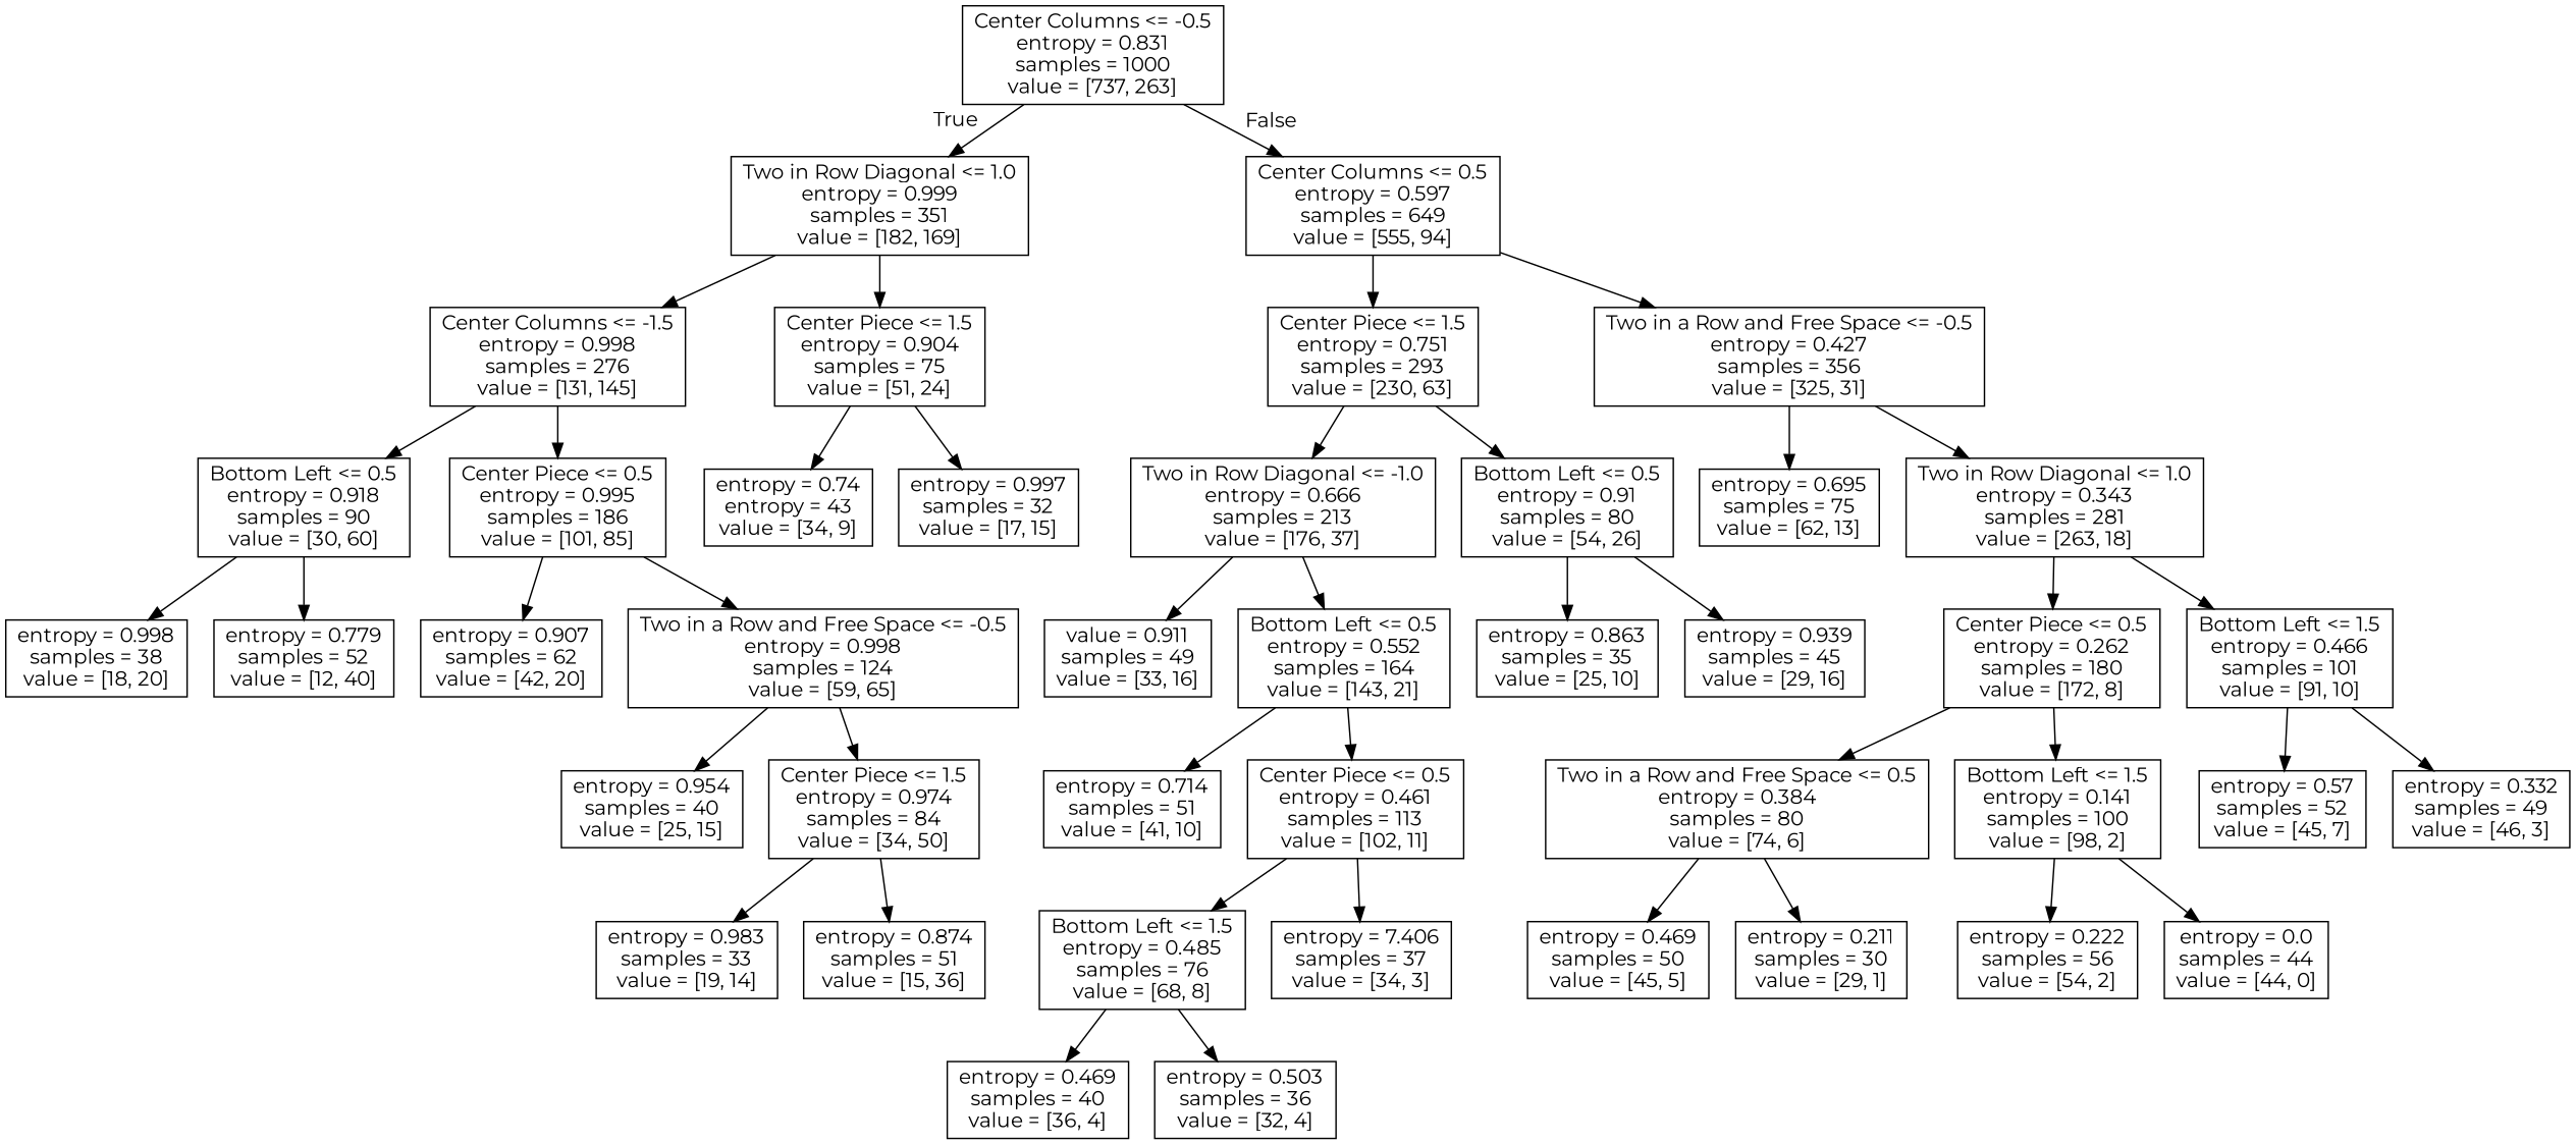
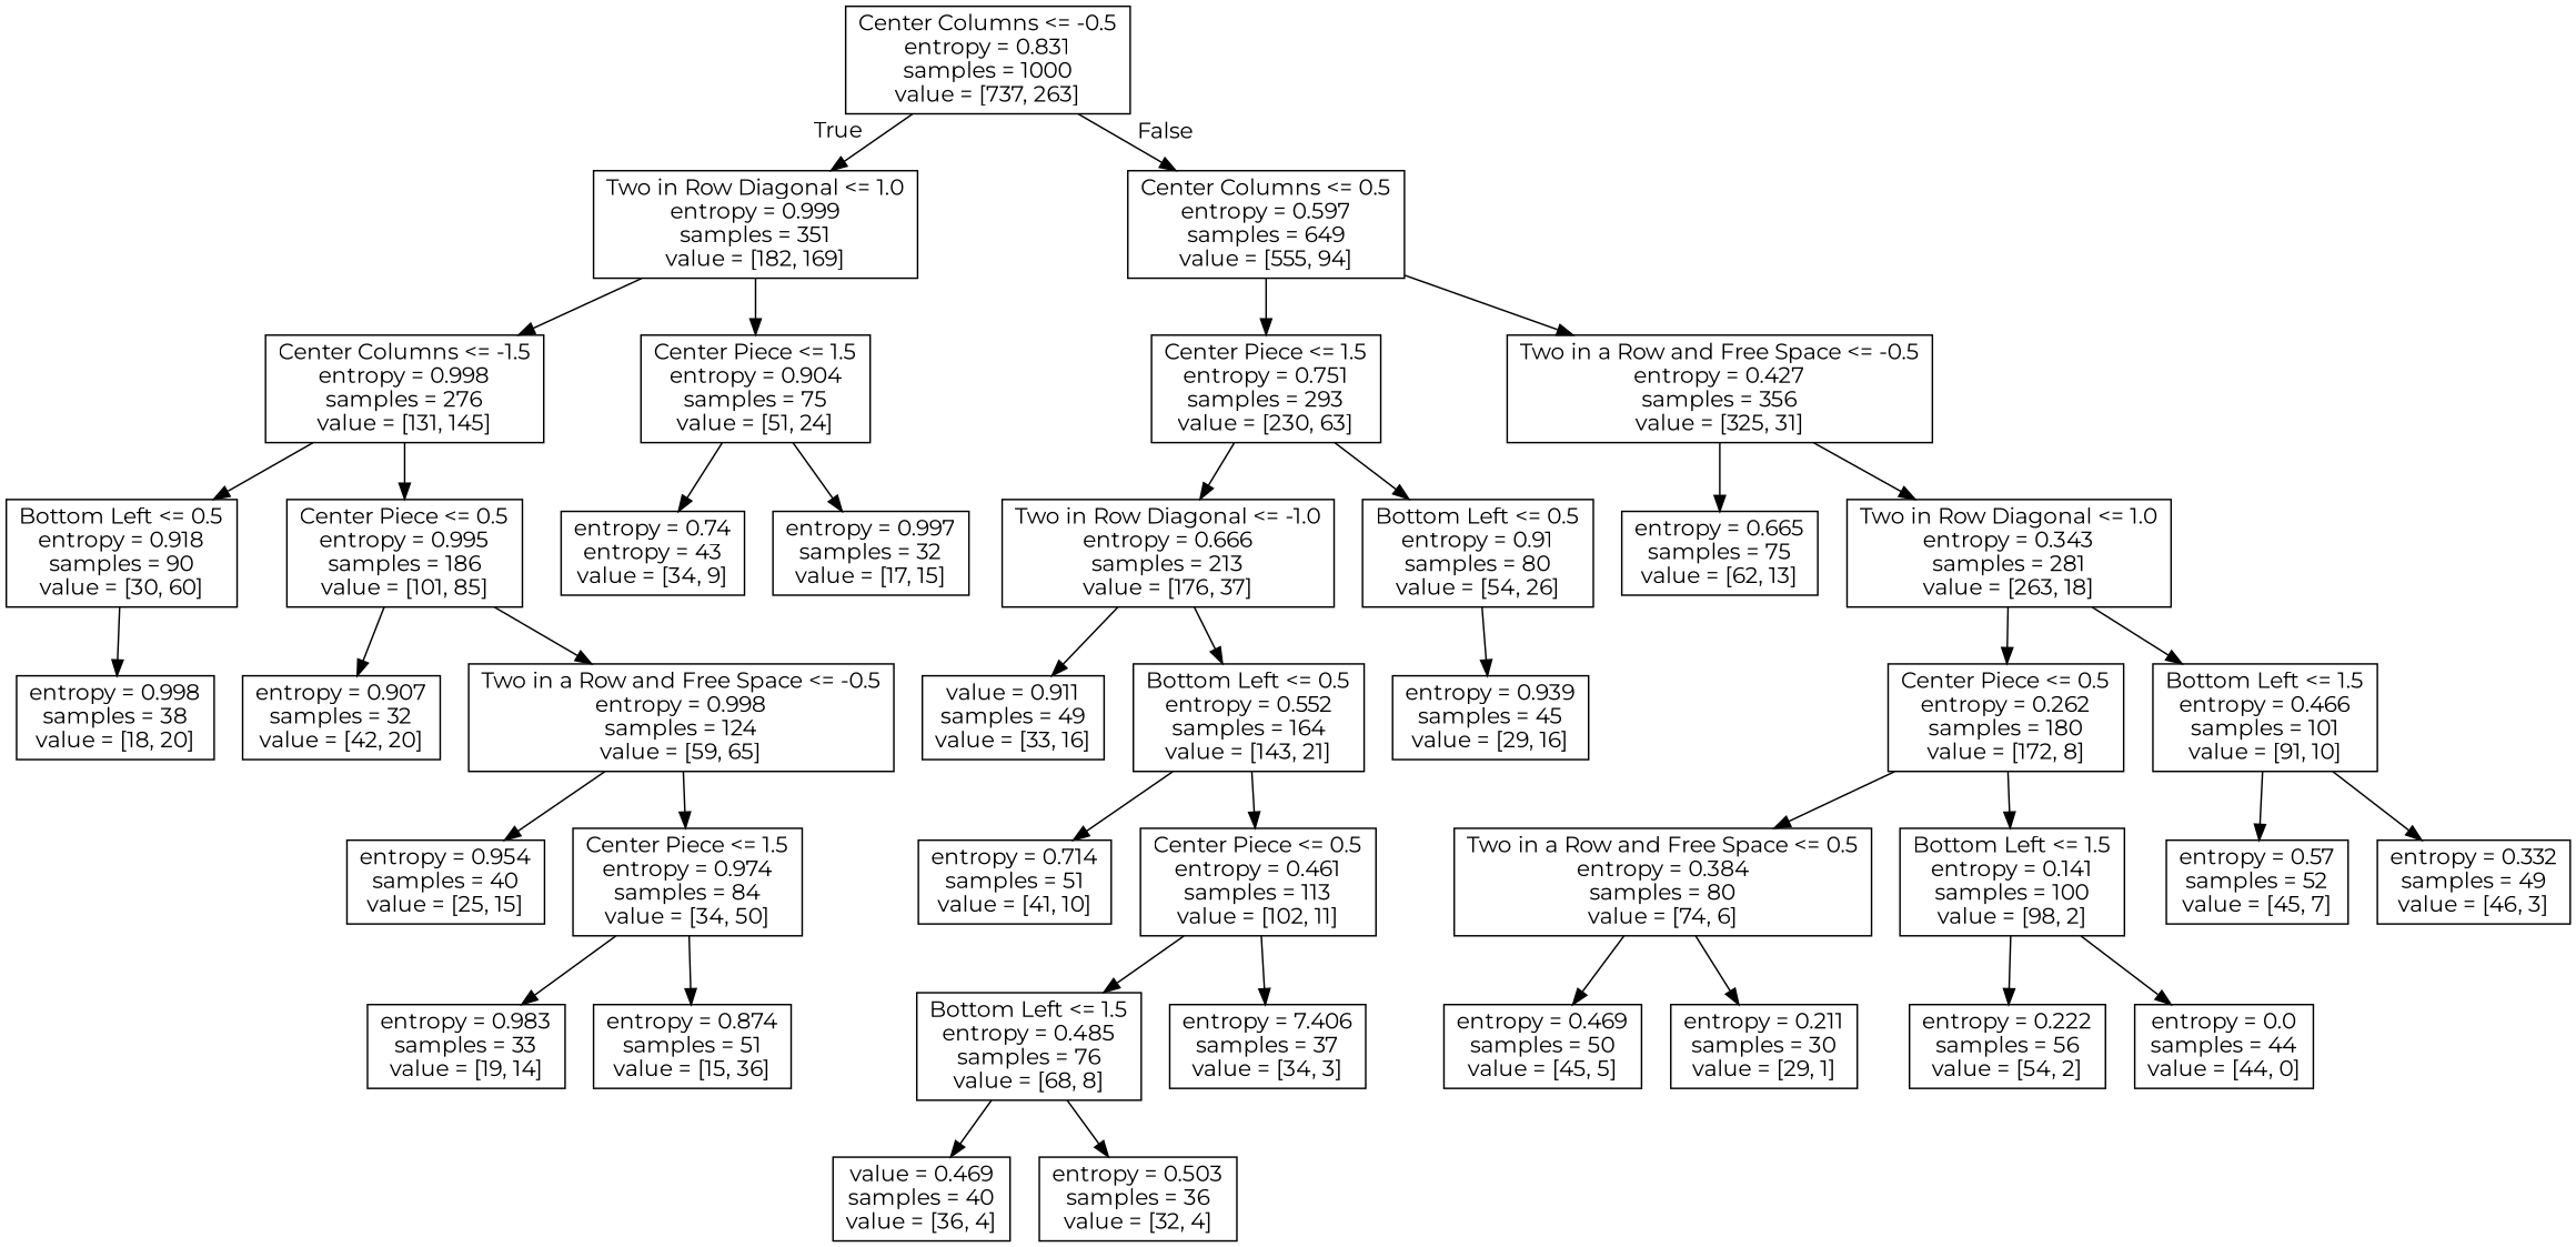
  digraph {
    fontname=Montserrat
    node [fontname=Montserrat shape=box]
    edge [fontname=Montserrat]
    n1 [label="Center Columns <= -0.5\nentropy = 0.831\nsamples = 1000\nvalue = [737, 263]"]
    n2 [label="Two in Row Diagonal <= 1.0\nentropy = 0.999\nsamples = 351\nvalue = [182, 169]"]
    n3 [label="Center Columns <= 0.5\nentropy = 0.597\nsamples = 649\nvalue = [555, 94]"]
    n4 [label="Center Columns <= -1.5\nentropy = 0.998\nsamples = 276\nvalue = [131, 145]"]
    n5 [label="Center Piece <= 1.5\nentropy = 0.904\nsamples = 75\nvalue = [51, 24]"]
    n6 [label="Center Piece <= 1.5\nentropy = 0.751\nsamples = 293\nvalue = [230, 63]"]
    n7 [label="Two in a Row and Free Space <= -0.5\nentropy = 0.427\nsamples = 356\nvalue = [325, 31]"]
    n8 [label="Bottom Left <= 0.5\nentropy = 0.918\nsamples = 90\nvalue = [30, 60]"]
    n9 [label="Center Piece <= 0.5\nentropy = 0.995\nsamples = 186\nvalue = [101, 85]"]
    n10 [label="entropy = 0.74\nentropy = 43\nvalue = [34, 9]"]
    n11 [label="entropy = 0.997\nsamples = 32\nvalue = [17, 15]"]
    n12 [label="entropy = 0.998\nsamples = 38\nvalue = [18, 20]"]
-   n13 [label="entropy = 0.779\nsamples = 52\nvalue = [12, 40]"]
-   n14 [label="entropy = 0.907\nsamples = 62\nvalue = [42, 20]"]
+   n14 [label="entropy = 0.907\nsamples = 32\nvalue = [42, 20]"]
    n15 [label="Two in a Row and Free Space <= -0.5\nentropy = 0.998\nsamples = 124\nvalue = [59, 65]"]
    n16 [label="entropy = 0.954\nsamples = 40\nvalue = [25, 15]"]
    n17 [label="Center Piece <= 1.5\nentropy = 0.974\nsamples = 84\nvalue = [34, 50]"]
    n18 [label="entropy = 0.983\nsamples = 33\nvalue = [19, 14]"]
    n19 [label="entropy = 0.874\nsamples = 51\nvalue = [15, 36]"]
    n20 [label="Two in Row Diagonal <= -1.0\nentropy = 0.666\nsamples = 213\nvalue = [176, 37]"]
    n21 [label="Bottom Left <= 0.5\nentropy = 0.91\nsamples = 80\nvalue = [54, 26]"]
-   n22 [label="entropy = 0.695\nsamples = 75\nvalue = [62, 13]"]
+   n22 [label="entropy = 0.665\nsamples = 75\nvalue = [62, 13]"]
    n23 [label="Two in Row Diagonal <= 1.0\nentropy = 0.343\nsamples = 281\nvalue = [263, 18]"]
    n24 [label="value = 0.911\nsamples = 49\nvalue = [33, 16]"]
    n25 [label="Bottom Left <= 0.5\nentropy = 0.552\nsamples = 164\nvalue = [143, 21]"]
-   n26 [label="entropy = 0.863\nsamples = 35\nvalue = [25, 10]"]
    n27 [label="entropy = 0.939\nsamples = 45\nvalue = [29, 16]"]
    n28 [label="entropy = 0.714\nsamples = 51\nvalue = [41, 10]"]
    n29 [label="Center Piece <= 0.5\nentropy = 0.461\nsamples = 113\nvalue = [102, 11]"]
    n30 [label="Bottom Left <= 1.5\nentropy = 0.485\nsamples = 76\nvalue = [68, 8]"]
    n31 [label="entropy = 7.406\nsamples = 37\nvalue = [34, 3]"]
-   n32 [label="entropy = 0.469\nsamples = 40\nvalue = [36, 4]"]
+   n32 [label="value = 0.469\nsamples = 40\nvalue = [36, 4]"]
    n33 [label="entropy = 0.503\nsamples = 36\nvalue = [32, 4]"]
    n34 [label="Center Piece <= 0.5\nentropy = 0.262\nsamples = 180\nvalue = [172, 8]"]
    n35 [label="Bottom Left <= 1.5\nentropy = 0.466\nsamples = 101\nvalue = [91, 10]"]
    n36 [label="Two in a Row and Free Space <= 0.5\nentropy = 0.384\nsamples = 80\nvalue = [74, 6]"]
    n37 [label="Bottom Left <= 1.5\nentropy = 0.141\nsamples = 100\nvalue = [98, 2]"]
    n38 [label="entropy = 0.57\nsamples = 52\nvalue = [45, 7]"]
    n39 [label="entropy = 0.332\nsamples = 49\nvalue = [46, 3]"]
    n40 [label="entropy = 0.469\nsamples = 50\nvalue = [45, 5]"]
    n41 [label="entropy = 0.211\nsamples = 30\nvalue = [29, 1]"]
    n42 [label="entropy = 0.222\nsamples = 56\nvalue = [54, 2]"]
    n43 [label="entropy = 0.0\nsamples = 44\nvalue = [44, 0]"]
    n1 -> n2 [headlabel=True labelangle=45 labeldistance=2.5]
    n1 -> n3 [headlabel=False labelangle=-45 labeldistance=2.5]
    n2 -> n4
    n2 -> n5
    n3 -> n6
    n3 -> n7
    n4 -> n8
    n4 -> n9
    n5 -> n10
    n5 -> n11
    n6 -> n20
    n6 -> n21
    n7 -> n22
    n7 -> n23
    n8 -> n12
-   n8 -> n13
    n9 -> n14
    n9 -> n15
    n15 -> n16
    n15 -> n17
    n17 -> n18
    n17 -> n19
    n20 -> n24
    n20 -> n25
-   n21 -> n26
    n21 -> n27
    n23 -> n34
    n23 -> n35
    n25 -> n28
    n25 -> n29
    n29 -> n30
    n29 -> n31
    n30 -> n32
    n30 -> n33
    n34 -> n36
    n34 -> n37
    n35 -> n38
    n35 -> n39
    n36 -> n40
    n36 -> n41
    n37 -> n42
    n37 -> n43
  }
